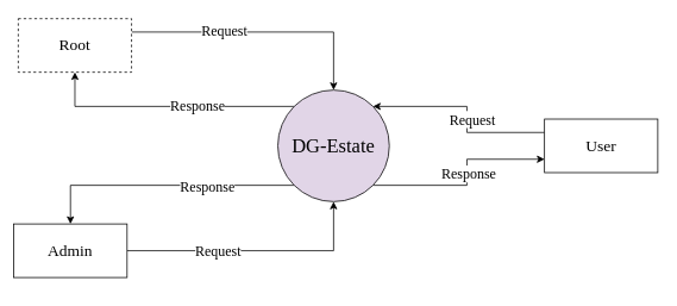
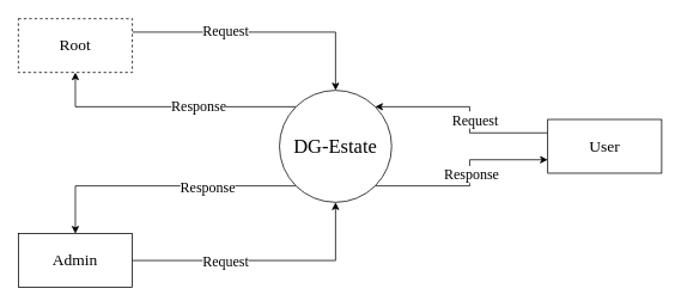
  <mxCell id="0" />
  <mxCell id="1" parent="0" />
  <mxCell id="2" style="edgeStyle=orthogonalEdgeStyle;rounded=0;orthogonalLoop=1;jettySize=auto;html=1;exitX=0;exitY=0;exitDx=0;exitDy=0;entryX=0.5;entryY=1;entryDx=0;entryDy=0;fontFamily=Times New Roman;fontSize=18;" parent="1" source="8" target="11" edge="1"><mxGeometry relative="1" as="geometry" /></mxCell>
  <mxCell id="3" value="&lt;font style=&quot;font-size: 16px&quot;&gt;Response&lt;/font&gt;" style="edgeLabel;html=1;align=center;verticalAlign=middle;resizable=0;points=[];fontSize=18;fontFamily=Times New Roman;" parent="2" connectable="0" vertex="1"><mxGeometry x="-0.315" y="-2" relative="1" as="geometry"><mxPoint x="-12" as="offset" /></mxGeometry></mxCell>
  <mxCell id="4" style="edgeStyle=orthogonalEdgeStyle;rounded=0;orthogonalLoop=1;jettySize=auto;html=1;exitX=0;exitY=1;exitDx=0;exitDy=0;entryX=0.5;entryY=0;entryDx=0;entryDy=0;fontFamily=Times New Roman;fontSize=18;" parent="1" source="8" target="14" edge="1"><mxGeometry relative="1" as="geometry" /></mxCell>
  <mxCell id="5" value="Response" style="edgeLabel;html=1;align=center;verticalAlign=middle;resizable=0;points=[];fontSize=16;fontFamily=Times New Roman;" parent="4" connectable="0" vertex="1"><mxGeometry x="-0.443" y="1" relative="1" as="geometry"><mxPoint x="-16" as="offset" /></mxGeometry></mxCell>
  <mxCell id="6" style="edgeStyle=orthogonalEdgeStyle;rounded=0;orthogonalLoop=1;jettySize=auto;html=1;exitX=1;exitY=1;exitDx=0;exitDy=0;entryX=0;entryY=0.75;entryDx=0;entryDy=0;fontFamily=Times New Roman;fontSize=18;" parent="1" source="8" target="17" edge="1"><mxGeometry relative="1" as="geometry" /></mxCell>
  <mxCell id="7" value="Response" style="edgeLabel;html=1;align=center;verticalAlign=middle;resizable=0;points=[];fontSize=16;fontFamily=Times New Roman;" parent="6" connectable="0" vertex="1"><mxGeometry x="-0.03" y="-1" relative="1" as="geometry"><mxPoint y="-12" as="offset" /></mxGeometry></mxCell>
- <mxCell id="8" value="&lt;p&gt;&lt;span style=&quot;font-size: 22px&quot;&gt;DG-Estate&lt;/span&gt;&lt;/p&gt;" style="ellipse;whiteSpace=wrap;html=1;aspect=fixed;shadow=0;sketch=0;rotation=0;fontFamily=Times New Roman;fillColor=#e1d5e7;" parent="1" vertex="1"><mxGeometry x="311" y="100" width="125" height="125" as="geometry" /></mxCell>
+ <mxCell id="8" value="&lt;p&gt;&lt;span style=&quot;font-size: 22px&quot;&gt;DG-Estate&lt;/span&gt;&lt;/p&gt;" style="ellipse;whiteSpace=wrap;html=1;aspect=fixed;shadow=0;sketch=0;rotation=0;fontFamily=Times New Roman;" parent="1" vertex="1"><mxGeometry x="311" y="100" width="125" height="125" as="geometry" /></mxCell>
  <mxCell id="9" style="edgeStyle=orthogonalEdgeStyle;rounded=0;orthogonalLoop=1;jettySize=auto;html=1;exitX=1;exitY=0.25;exitDx=0;exitDy=0;entryX=0.5;entryY=0;entryDx=0;entryDy=0;fontFamily=Times New Roman;fontSize=18;" parent="1" source="11" target="8" edge="1"><mxGeometry relative="1" as="geometry" /></mxCell>
  <mxCell id="10" value="&lt;font style=&quot;font-size: 16px&quot;&gt;Request&lt;/font&gt;" style="edgeLabel;html=1;align=center;verticalAlign=middle;resizable=0;points=[];fontSize=18;fontFamily=Times New Roman;" parent="9" connectable="0" vertex="1"><mxGeometry x="-0.06" y="2" relative="1" as="geometry"><mxPoint x="-34" as="offset" /></mxGeometry></mxCell>
  <mxCell id="11" value="&lt;font style=&quot;font-size: 18px&quot;&gt;Root&lt;/font&gt;" style="rounded=0;whiteSpace=wrap;html=1;fontFamily=Times New Roman;dashed=1;" parent="1" vertex="1"><mxGeometry x="20" y="20" width="127" height="60" as="geometry" /></mxCell>
  <mxCell id="12" style="edgeStyle=orthogonalEdgeStyle;rounded=0;orthogonalLoop=1;jettySize=auto;html=1;exitX=1;exitY=0.5;exitDx=0;exitDy=0;entryX=0.5;entryY=1;entryDx=0;entryDy=0;fontFamily=Times New Roman;fontSize=18;" parent="1" source="14" target="8" edge="1"><mxGeometry relative="1" as="geometry" /></mxCell>
  <mxCell id="13" value="Request" style="edgeLabel;html=1;align=center;verticalAlign=middle;resizable=0;points=[];fontSize=16;fontFamily=Times New Roman;" parent="12" connectable="0" vertex="1"><mxGeometry x="-0.06" y="-1" relative="1" as="geometry"><mxPoint x="-34" y="-1" as="offset" /></mxGeometry></mxCell>
- <mxCell id="14" value="&lt;span style=&quot;font-size: 18px&quot;&gt;Admin&lt;/span&gt;" style="rounded=0;whiteSpace=wrap;html=1;fontFamily=Times New Roman;" parent="1" vertex="1"><mxGeometry x="15" y="250" width="127" height="60" as="geometry" /></mxCell>
+ <mxCell id="14" value="&lt;span style=&quot;font-size: 18px&quot;&gt;Admin&lt;/span&gt;" style="rounded=0;whiteSpace=wrap;html=1;fontFamily=Times New Roman;" parent="1" vertex="1"><mxGeometry x="20" y="260" width="127" height="60" as="geometry" /></mxCell>
  <mxCell id="15" style="edgeStyle=orthogonalEdgeStyle;rounded=0;orthogonalLoop=1;jettySize=auto;html=1;exitX=0;exitY=0.25;exitDx=0;exitDy=0;entryX=1;entryY=0;entryDx=0;entryDy=0;fontFamily=Times New Roman;fontSize=18;" parent="1" source="17" target="8" edge="1"><mxGeometry relative="1" as="geometry" /></mxCell>
  <mxCell id="16" value="Request" style="edgeLabel;html=1;align=center;verticalAlign=middle;resizable=0;points=[];fontSize=16;fontFamily=Times New Roman;" parent="15" connectable="0" vertex="1"><mxGeometry x="-0.263" y="-1" relative="1" as="geometry"><mxPoint y="-14" as="offset" /></mxGeometry></mxCell>
  <mxCell id="17" value="&lt;span style=&quot;font-size: 18px&quot;&gt;User&lt;/span&gt;" style="rounded=0;whiteSpace=wrap;html=1;fontFamily=Times New Roman;" parent="1" vertex="1"><mxGeometry x="610" y="132.5" width="127" height="60" as="geometry" /></mxCell>
